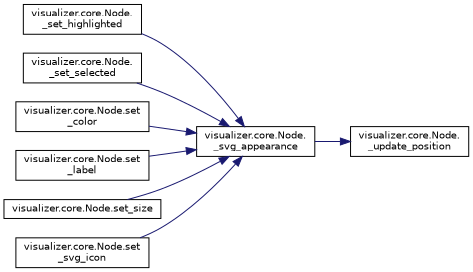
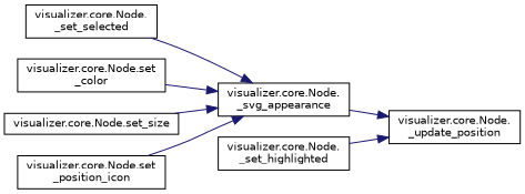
  digraph {
    rankdir=RL
    node [color=black fillcolor=white fontname=Helvetica fontsize=10 shape=record style=filled]
    edge [color=midnightblue dir=back fontname=Helvetica fontsize=10 labelfontname=Helvetica labelfontsize=10 style=solid]
    n1 [height=0.2 label="visualizer.core.Node.\l_update_position" width=0.4]
    n2 [height=0.2 label="visualizer.core.Node.\l_svg_appearance" width=0.4]
    n3 [height=0.2 label="visualizer.core.Node.\l_set_highlighted" width=0.4]
    n4 [height=0.2 label="visualizer.core.Node.\l_set_selected" width=0.4]
    n5 [height=0.2 label="visualizer.core.Node.set\l_color" width=0.4]
-   n6 [height=0.2 label="visualizer.core.Node.set\l_label" width=0.4]
    n7 [height=0.2 label="visualizer.core.Node.set_size" width=0.4]
-   n8 [height=0.2 label="visualizer.core.Node.set\l_svg_icon" width=0.4]
+   n8 [height=0.2 label="visualizer.core.Node.set\l_position_icon" width=0.4]
    n1 -> n2
-   n2 -> n3
+   n1 -> n3
    n2 -> n4
    n2 -> n5
-   n2 -> n6
    n2 -> n7
    n2 -> n8
  }
